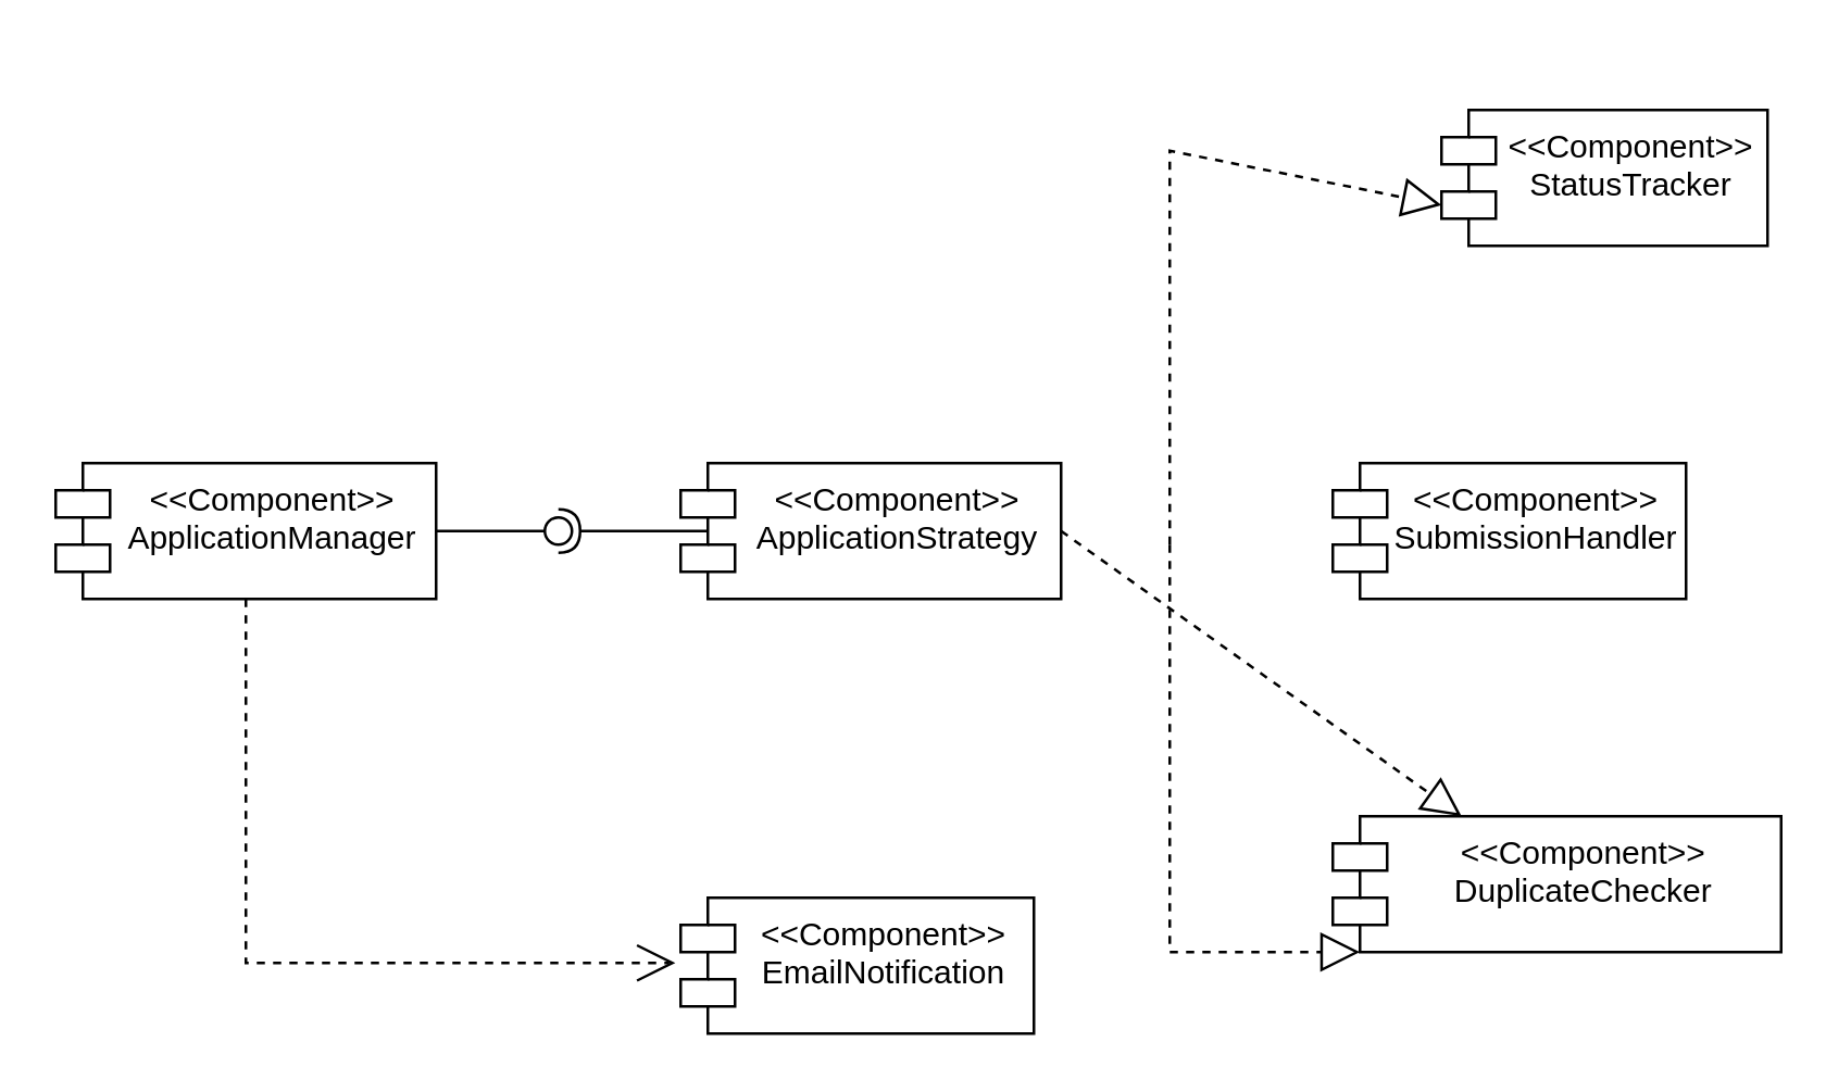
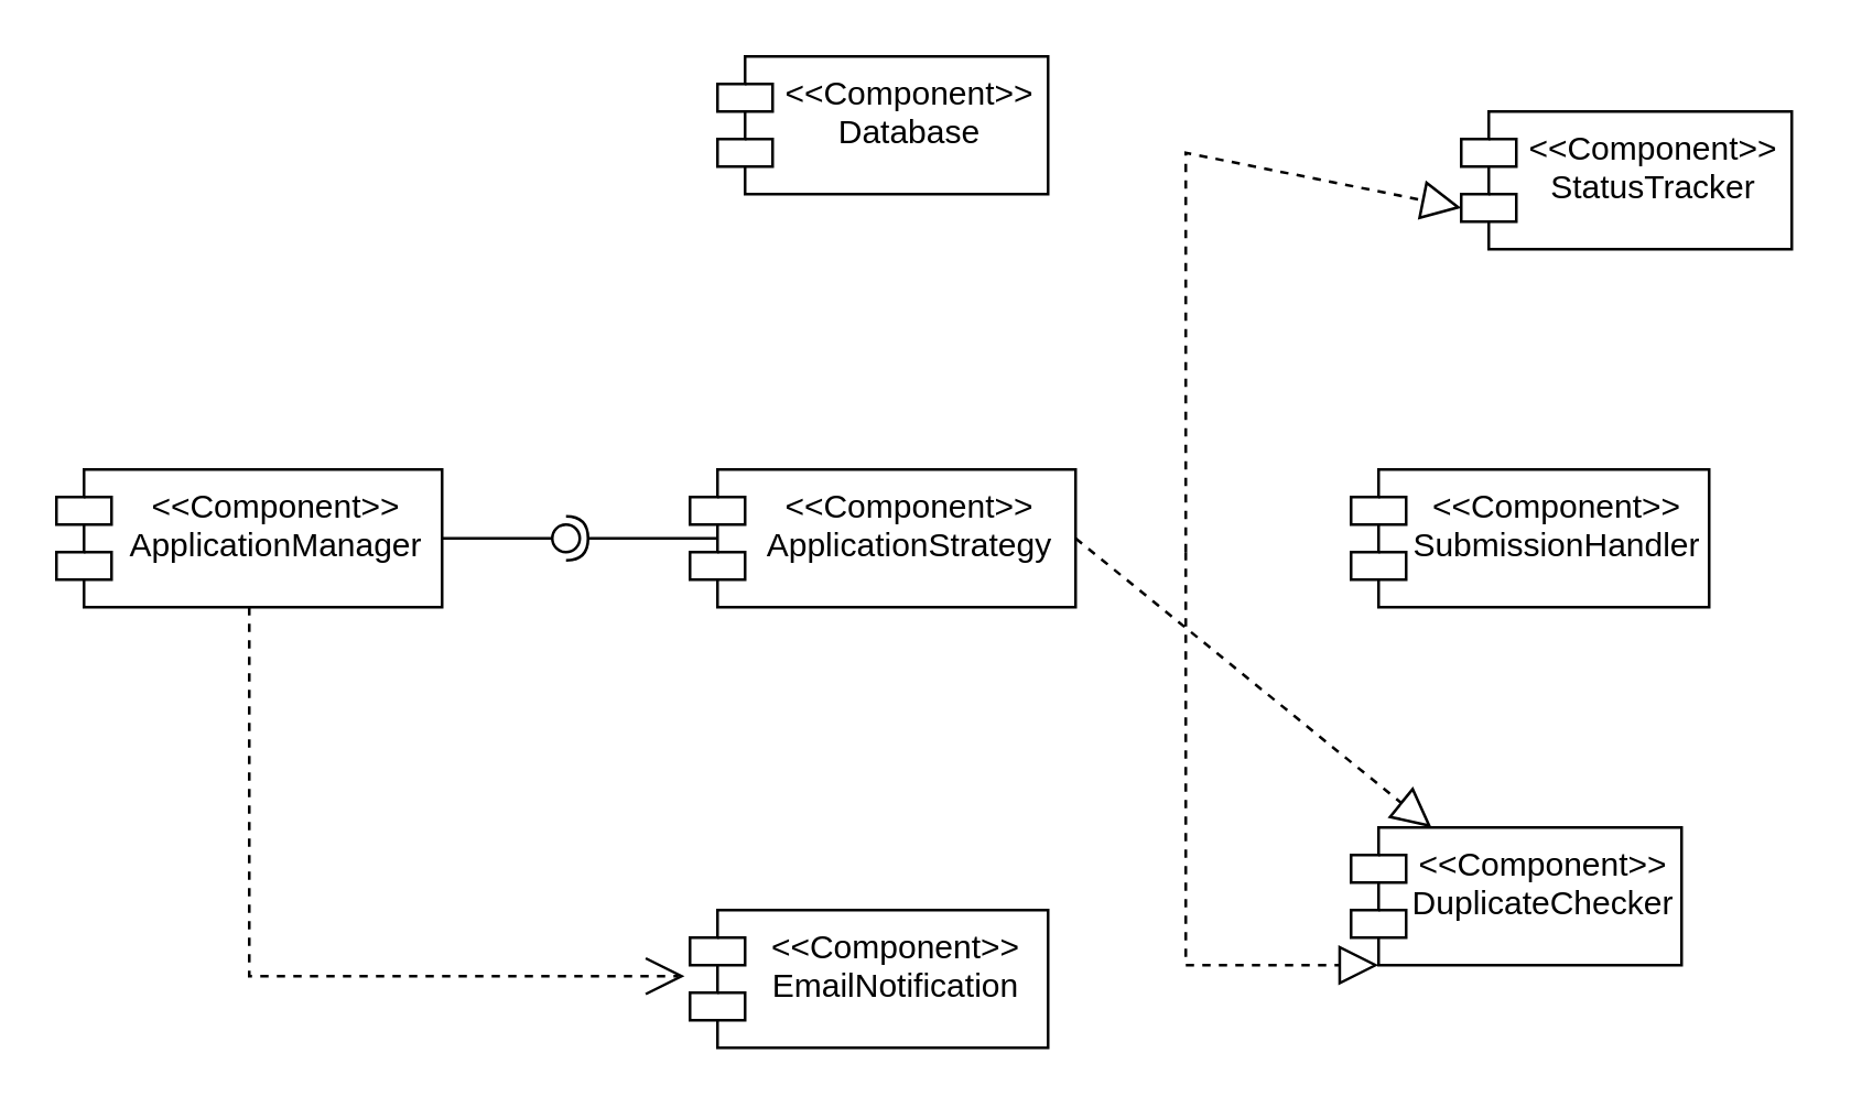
  <mxCell id="0" />
  <mxCell id="1" parent="0" />
  <mxCell id="2" value="&amp;lt;&amp;lt;Component&amp;gt;&amp;gt;&lt;div&gt;ApplicationManager&lt;/div&gt;" style="shape=module;align=left;spacingLeft=20;align=center;verticalAlign=top;whiteSpace=wrap;html=1;" vertex="1" parent="1"><mxGeometry x="20" y="170" width="140" height="50" as="geometry" /></mxCell>
  <mxCell id="3" value="" style="rounded=0;orthogonalLoop=1;jettySize=auto;html=1;endArrow=halfCircle;endFill=0;endSize=6;strokeWidth=1;sketch=0;" edge="1" target="5" parent="1"><mxGeometry relative="1" as="geometry"><mxPoint x="260" y="195" as="sourcePoint" /></mxGeometry></mxCell>
  <mxCell id="4" value="" style="rounded=0;orthogonalLoop=1;jettySize=auto;html=1;endArrow=oval;endFill=0;sketch=0;sourcePerimeterSpacing=0;targetPerimeterSpacing=0;endSize=10;exitX=1;exitY=0.5;exitDx=0;exitDy=0;" edge="1" target="5" parent="1" source="2"><mxGeometry relative="1" as="geometry"><mxPoint x="300" y="205" as="sourcePoint" /></mxGeometry></mxCell>
  <mxCell id="5" value="" style="ellipse;whiteSpace=wrap;html=1;align=center;aspect=fixed;fillColor=none;strokeColor=none;resizable=0;perimeter=centerPerimeter;rotatable=0;allowArrows=0;points=[];outlineConnect=1;" vertex="1" parent="1"><mxGeometry x="200" y="190" width="10" height="10" as="geometry" /></mxCell>
  <mxCell id="6" value="&lt;div&gt;&amp;lt;&amp;lt;Component&amp;gt;&amp;gt;&lt;/div&gt;&lt;div&gt;ApplicationStrategy&lt;/div&gt;" style="shape=module;align=left;spacingLeft=20;align=center;verticalAlign=top;whiteSpace=wrap;html=1;" vertex="1" parent="1"><mxGeometry x="250" y="170" width="140" height="50" as="geometry" /></mxCell>
+ <mxCell id="7" value="&amp;lt;&amp;lt;Component&amp;gt;&amp;gt;&lt;div&gt;Database&lt;/div&gt;" style="shape=module;align=left;spacingLeft=20;align=center;verticalAlign=top;whiteSpace=wrap;html=1;" vertex="1" parent="1"><mxGeometry x="260" y="20" width="120" height="50" as="geometry" /></mxCell>
  <mxCell id="8" value="&amp;lt;&amp;lt;Component&amp;gt;&amp;gt;&lt;div&gt;EmailNotification&lt;/div&gt;" style="shape=module;align=left;spacingLeft=20;align=center;verticalAlign=top;whiteSpace=wrap;html=1;" vertex="1" parent="1"><mxGeometry x="250" y="330" width="130" height="50" as="geometry" /></mxCell>
  <mxCell id="9" value="" style="endArrow=open;endSize=12;dashed=1;html=1;rounded=0;exitX=0.5;exitY=1;exitDx=0;exitDy=0;entryX=-0.015;entryY=0.48;entryDx=0;entryDy=0;entryPerimeter=0;" edge="1" parent="1" source="2" target="8"><mxGeometry width="160" relative="1" as="geometry"><mxPoint x="110" y="230" as="sourcePoint" /><mxPoint x="180" y="370" as="targetPoint" /><Array as="points"><mxPoint x="90" y="354" /></Array></mxGeometry></mxCell>
  <mxCell id="10" value="&amp;lt;&amp;lt;Component&amp;gt;&amp;gt;&lt;div&gt;StatusTracker&lt;/div&gt;" style="shape=module;align=left;spacingLeft=20;align=center;verticalAlign=top;whiteSpace=wrap;html=1;" vertex="1" parent="1"><mxGeometry x="530" y="40" width="120" height="50" as="geometry" /></mxCell>
  <mxCell id="11" value="" style="endArrow=block;dashed=1;endFill=0;endSize=12;html=1;rounded=0;exitX=1;exitY=0.5;exitDx=0;exitDy=0;" edge="1" parent="1" source="6" target="13"><mxGeometry width="160" relative="1" as="geometry"><mxPoint x="500" y="260" as="sourcePoint" /><mxPoint x="480" y="195" as="targetPoint" /></mxGeometry></mxCell>
  <mxCell id="12" value="&amp;lt;&amp;lt;Component&amp;gt;&amp;gt;&lt;div&gt;SubmissionHandler&lt;/div&gt;" style="shape=module;align=left;spacingLeft=20;align=center;verticalAlign=top;whiteSpace=wrap;html=1;" vertex="1" parent="1"><mxGeometry x="490" y="170" width="130" height="50" as="geometry" /></mxCell>
- <mxCell id="13" value="&amp;lt;&amp;lt;Component&amp;gt;&amp;gt;&lt;div&gt;DuplicateChecker&lt;/div&gt;" style="shape=module;align=left;spacingLeft=20;align=center;verticalAlign=top;whiteSpace=wrap;html=1;" vertex="1" parent="1"><mxGeometry x="490" y="300" width="165" height="50" as="geometry" /></mxCell>
+ <mxCell id="13" value="&amp;lt;&amp;lt;Component&amp;gt;&amp;gt;&lt;div&gt;DuplicateChecker&lt;/div&gt;" style="shape=module;align=left;spacingLeft=20;align=center;verticalAlign=top;whiteSpace=wrap;html=1;" vertex="1" parent="1"><mxGeometry x="490" y="300" width="120" height="50" as="geometry" /></mxCell>
  <mxCell id="14" value="" style="endArrow=block;dashed=1;endFill=0;endSize=12;html=1;rounded=0;entryX=0;entryY=0;entryDx=0;entryDy=35;entryPerimeter=0;" edge="1" parent="1" target="10"><mxGeometry width="160" relative="1" as="geometry"><mxPoint x="430" y="200" as="sourcePoint" /><mxPoint x="490" y="50" as="targetPoint" /><Array as="points"><mxPoint x="430" y="55" /></Array></mxGeometry></mxCell>
  <mxCell id="15" value="" style="endArrow=block;dashed=1;endFill=0;endSize=12;html=1;rounded=0;entryX=0;entryY=1;entryDx=10;entryDy=0;entryPerimeter=0;" edge="1" parent="1" target="13"><mxGeometry width="160" relative="1" as="geometry"><mxPoint x="430" y="200" as="sourcePoint" /><mxPoint x="460" y="380" as="targetPoint" /><Array as="points"><mxPoint x="430" y="350" /></Array></mxGeometry></mxCell>
